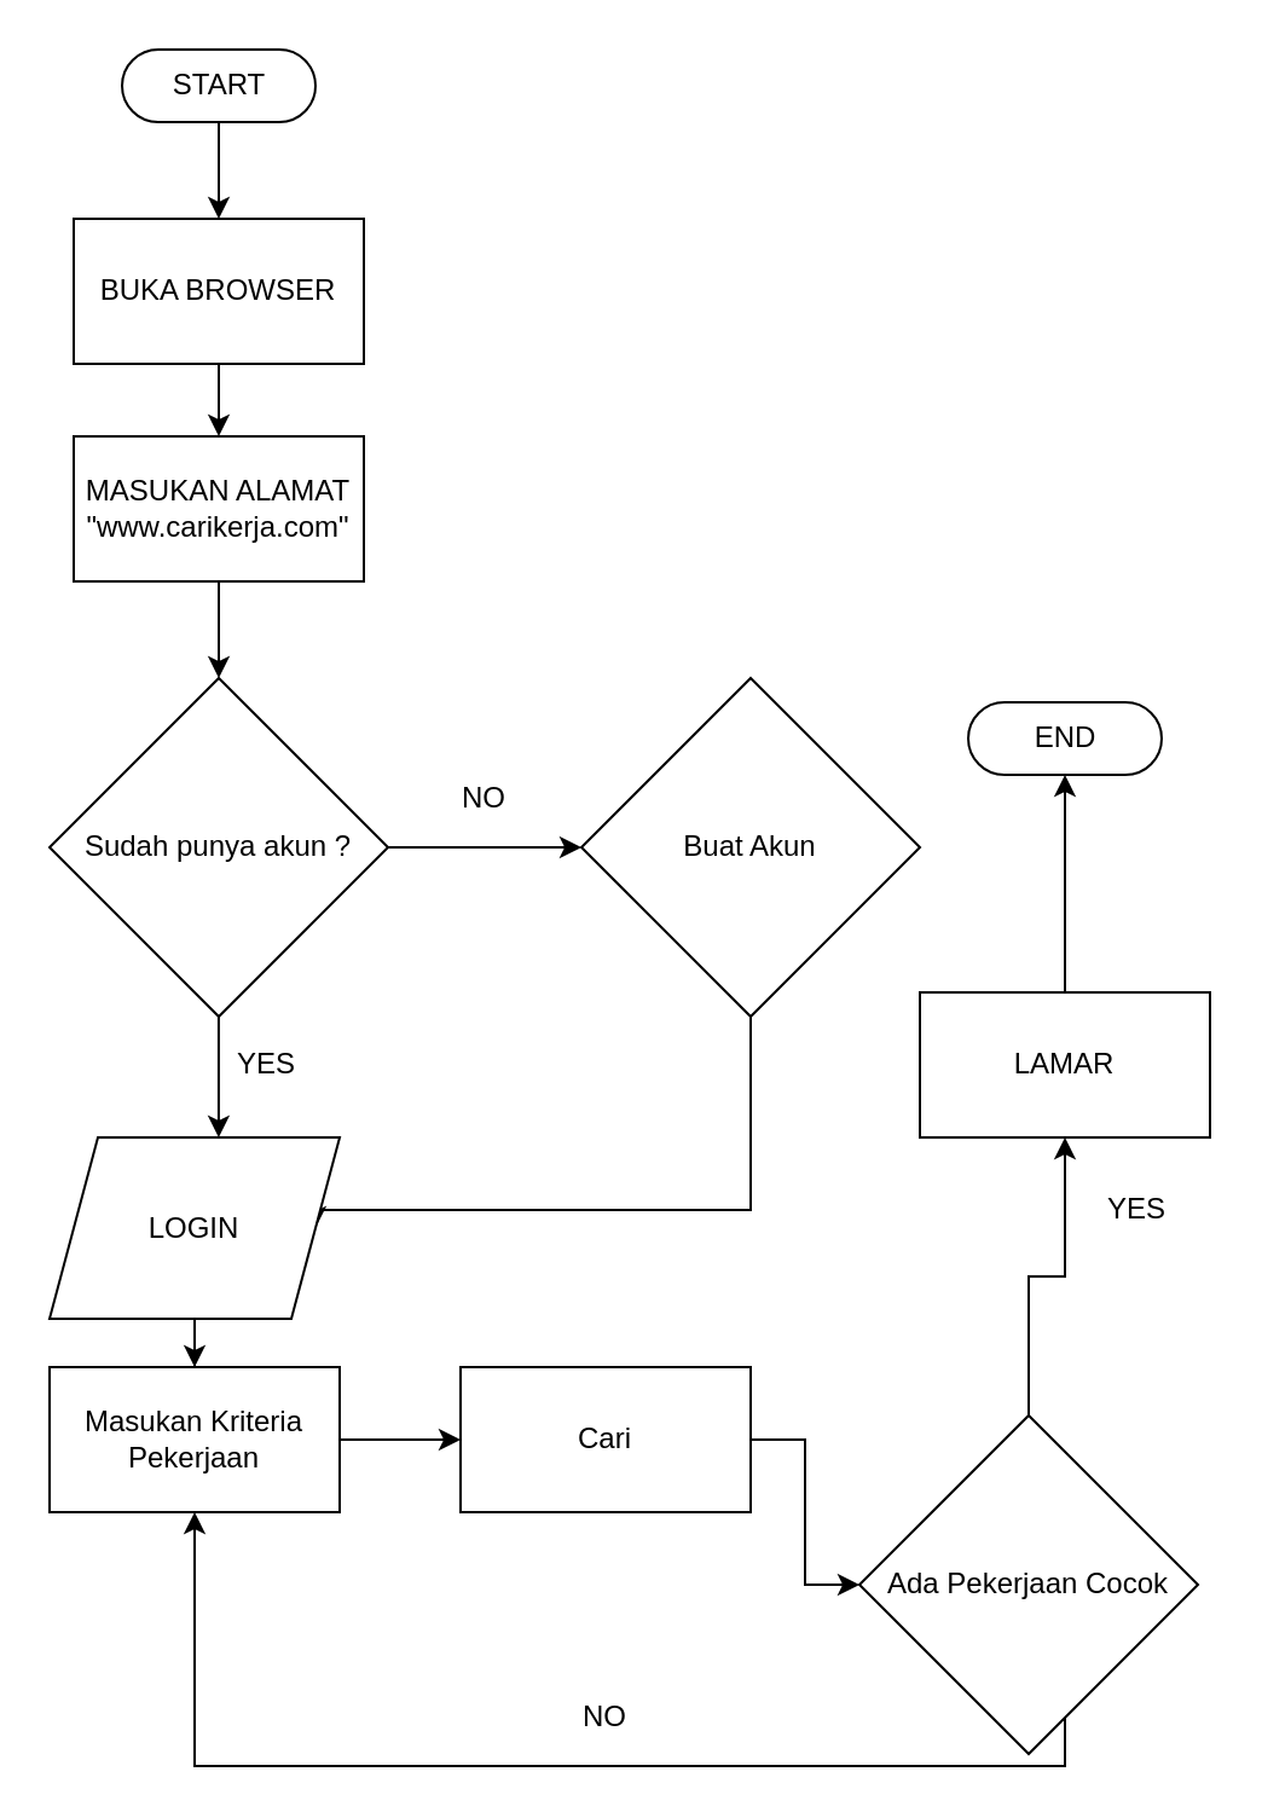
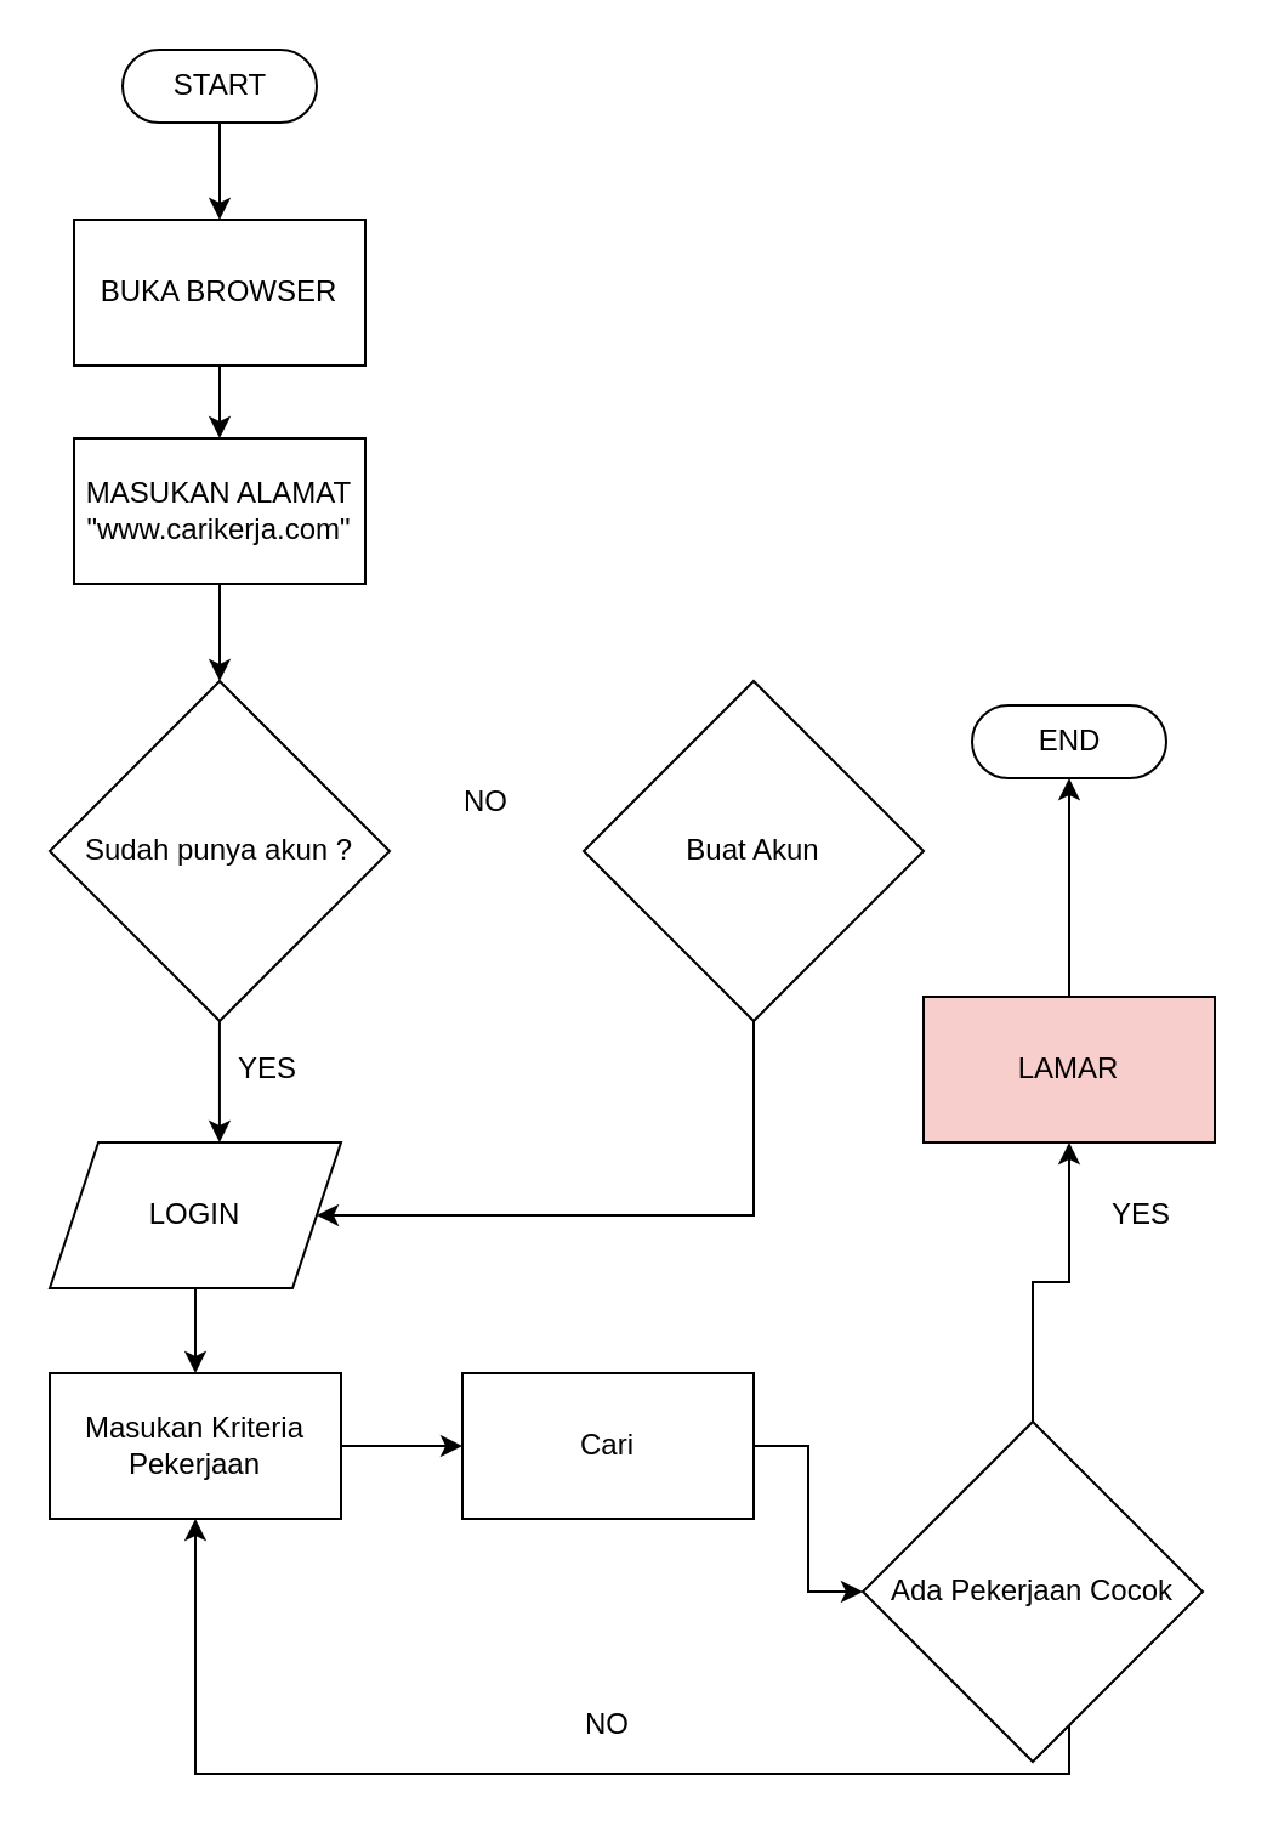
  <mxCell id="0" />
  <mxCell id="1" parent="0" />
  <mxCell id="2" style="edgeStyle=orthogonalEdgeStyle;rounded=0;orthogonalLoop=1;jettySize=auto;html=1;" edge="1" parent="1" source="3" target="5"><mxGeometry relative="1" as="geometry" /></mxCell>
  <mxCell id="3" value="START" style="html=1;dashed=0;whitespace=wrap;shape=mxgraph.dfd.start" vertex="1" parent="1"><mxGeometry x="50" y="20" width="80" height="30" as="geometry" /></mxCell>
  <mxCell id="4" style="edgeStyle=orthogonalEdgeStyle;rounded=0;orthogonalLoop=1;jettySize=auto;html=1;" edge="1" parent="1" source="5" target="7"><mxGeometry relative="1" as="geometry" /></mxCell>
  <mxCell id="5" value="BUKA BROWSER" style="rounded=0;whiteSpace=wrap;html=1;" vertex="1" parent="1"><mxGeometry x="30" y="90" width="120" height="60" as="geometry" /></mxCell>
  <mxCell id="6" style="edgeStyle=orthogonalEdgeStyle;rounded=0;orthogonalLoop=1;jettySize=auto;html=1;" edge="1" parent="1" source="7" target="10"><mxGeometry relative="1" as="geometry" /></mxCell>
  <mxCell id="7" value="MASUKAN ALAMAT &quot;www.carikerja.com&quot;" style="rounded=0;whiteSpace=wrap;html=1;" vertex="1" parent="1"><mxGeometry x="30" y="180" width="120" height="60" as="geometry" /></mxCell>
- <mxCell id="8" style="edgeStyle=orthogonalEdgeStyle;rounded=0;orthogonalLoop=1;jettySize=auto;html=1;entryX=0;entryY=0.5;entryDx=0;entryDy=0;" edge="1" parent="1" source="10" target="12"><mxGeometry relative="1" as="geometry" /></mxCell>
  <mxCell id="9" style="edgeStyle=orthogonalEdgeStyle;rounded=0;orthogonalLoop=1;jettySize=auto;html=1;entryX=0.583;entryY=0;entryDx=0;entryDy=0;entryPerimeter=0;" edge="1" parent="1" source="10" target="14"><mxGeometry relative="1" as="geometry" /></mxCell>
  <mxCell id="10" value="Sudah punya akun ?" style="rhombus;whiteSpace=wrap;html=1;" vertex="1" parent="1"><mxGeometry x="20" y="280" width="140" height="140" as="geometry" /></mxCell>
  <mxCell id="11" style="edgeStyle=orthogonalEdgeStyle;rounded=0;orthogonalLoop=1;jettySize=auto;html=1;exitX=0.5;exitY=1;exitDx=0;exitDy=0;entryX=1;entryY=0.5;entryDx=0;entryDy=0;" edge="1" parent="1" source="12" target="14"><mxGeometry relative="1" as="geometry"><mxPoint x="270" y="500" as="targetPoint" /><Array as="points"><mxPoint x="310" y="500" /></Array></mxGeometry></mxCell>
  <mxCell id="12" value="Buat Akun" style="rhombus;whiteSpace=wrap;html=1;" vertex="1" parent="1"><mxGeometry x="240" y="280" width="140" height="140" as="geometry" /></mxCell>
  <mxCell id="13" style="edgeStyle=orthogonalEdgeStyle;rounded=0;orthogonalLoop=1;jettySize=auto;html=1;" edge="1" parent="1" source="14" target="18"><mxGeometry relative="1" as="geometry" /></mxCell>
- <mxCell id="14" value="LOGIN" style="shape=parallelogram;perimeter=parallelogramPerimeter;whiteSpace=wrap;html=1;fixedSize=1;" vertex="1" parent="1"><mxGeometry x="20" y="470" width="120" height="75" as="geometry" /></mxCell>
+ <mxCell id="14" value="LOGIN" style="shape=parallelogram;perimeter=parallelogramPerimeter;whiteSpace=wrap;html=1;fixedSize=1;" vertex="1" parent="1"><mxGeometry x="20" y="470" width="120" height="60" as="geometry" /></mxCell>
  <mxCell id="15" value="NO" style="text;html=1;strokeColor=none;fillColor=none;align=center;verticalAlign=middle;whiteSpace=wrap;rounded=0;" vertex="1" parent="1"><mxGeometry x="180" y="320" width="40" height="20" as="geometry" /></mxCell>
  <mxCell id="16" value="YES" style="text;html=1;strokeColor=none;fillColor=none;align=center;verticalAlign=middle;whiteSpace=wrap;rounded=0;" vertex="1" parent="1"><mxGeometry x="90" y="430" width="40" height="20" as="geometry" /></mxCell>
  <mxCell id="17" style="edgeStyle=orthogonalEdgeStyle;rounded=0;orthogonalLoop=1;jettySize=auto;html=1;entryX=0;entryY=0.5;entryDx=0;entryDy=0;" edge="1" parent="1" source="18" target="20"><mxGeometry relative="1" as="geometry" /></mxCell>
  <mxCell id="18" value="Masukan Kriteria Pekerjaan" style="rounded=0;whiteSpace=wrap;html=1;" vertex="1" parent="1"><mxGeometry x="20" y="565" width="120" height="60" as="geometry" /></mxCell>
  <mxCell id="19" style="edgeStyle=orthogonalEdgeStyle;rounded=0;orthogonalLoop=1;jettySize=auto;html=1;" edge="1" parent="1" source="20" target="23"><mxGeometry relative="1" as="geometry" /></mxCell>
  <mxCell id="20" value="Cari" style="rounded=0;whiteSpace=wrap;html=1;" vertex="1" parent="1"><mxGeometry x="190" y="565" width="120" height="60" as="geometry" /></mxCell>
  <mxCell id="21" style="edgeStyle=orthogonalEdgeStyle;rounded=0;orthogonalLoop=1;jettySize=auto;html=1;entryX=0.5;entryY=1;entryDx=0;entryDy=0;" edge="1" parent="1" source="23" target="18"><mxGeometry relative="1" as="geometry"><mxPoint x="80" y="730" as="targetPoint" /><Array as="points"><mxPoint x="440" y="730" /><mxPoint x="80" y="730" /></Array></mxGeometry></mxCell>
  <mxCell id="22" style="edgeStyle=orthogonalEdgeStyle;rounded=0;orthogonalLoop=1;jettySize=auto;html=1;" edge="1" parent="1" source="23" target="26"><mxGeometry relative="1" as="geometry"><mxPoint x="590" y="595" as="targetPoint" /></mxGeometry></mxCell>
  <mxCell id="23" value="Ada Pekerjaan Cocok" style="rhombus;whiteSpace=wrap;html=1;" vertex="1" parent="1"><mxGeometry x="355" y="585" width="140" height="140" as="geometry" /></mxCell>
  <mxCell id="24" value="NO" style="text;html=1;strokeColor=none;fillColor=none;align=center;verticalAlign=middle;whiteSpace=wrap;rounded=0;" vertex="1" parent="1"><mxGeometry x="230" y="700" width="40" height="20" as="geometry" /></mxCell>
  <mxCell id="25" style="edgeStyle=orthogonalEdgeStyle;rounded=0;orthogonalLoop=1;jettySize=auto;html=1;" edge="1" parent="1" source="26" target="28"><mxGeometry relative="1" as="geometry" /></mxCell>
- <mxCell id="26" value="LAMAR" style="rounded=0;whiteSpace=wrap;html=1;" vertex="1" parent="1"><mxGeometry x="380" y="410" width="120" height="60" as="geometry" /></mxCell>
+ <mxCell id="26" value="LAMAR" style="rounded=0;whiteSpace=wrap;html=1;fillColor=#f8cecc;" vertex="1" parent="1"><mxGeometry x="380" y="410" width="120" height="60" as="geometry" /></mxCell>
  <mxCell id="27" value="YES" style="text;html=1;strokeColor=none;fillColor=none;align=center;verticalAlign=middle;whiteSpace=wrap;rounded=0;" vertex="1" parent="1"><mxGeometry x="450" y="490" width="40" height="20" as="geometry" /></mxCell>
  <mxCell id="28" value="END" style="html=1;dashed=0;whitespace=wrap;shape=mxgraph.dfd.start" vertex="1" parent="1"><mxGeometry x="400" y="290" width="80" height="30" as="geometry" /></mxCell>
